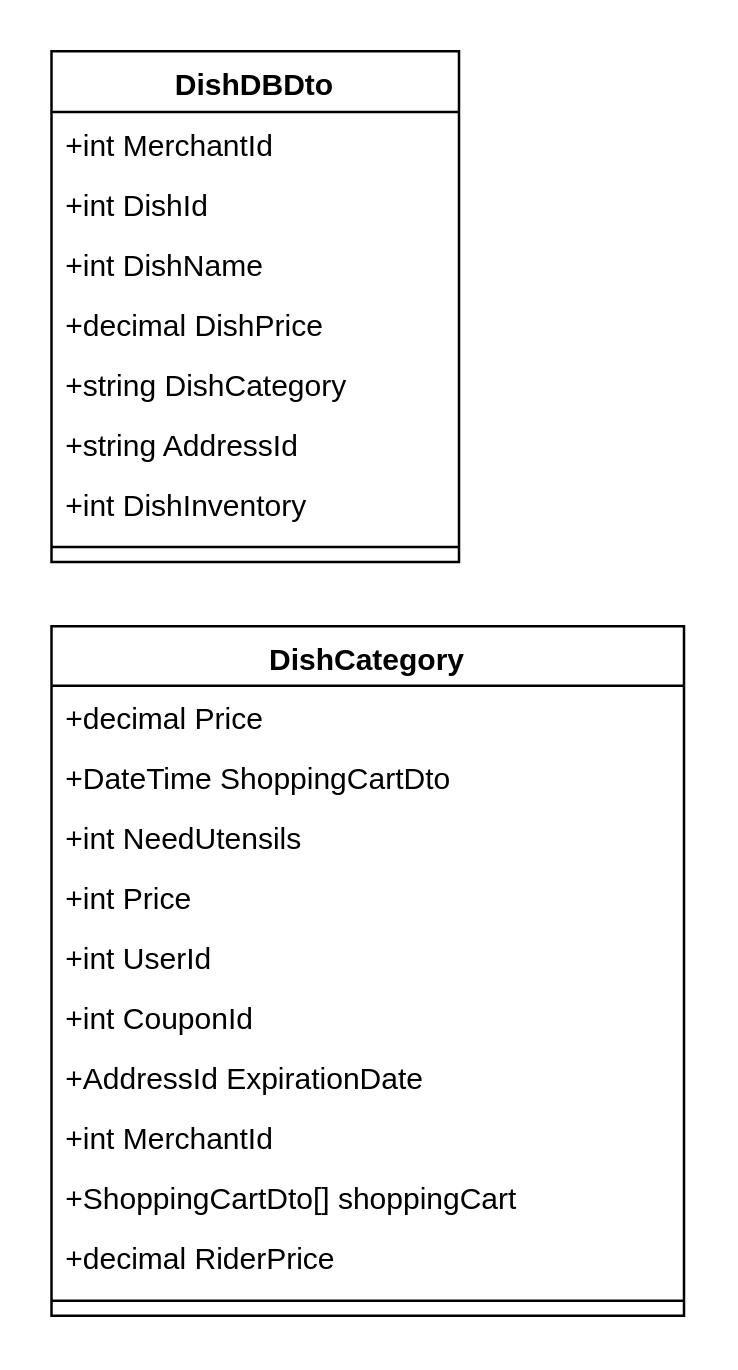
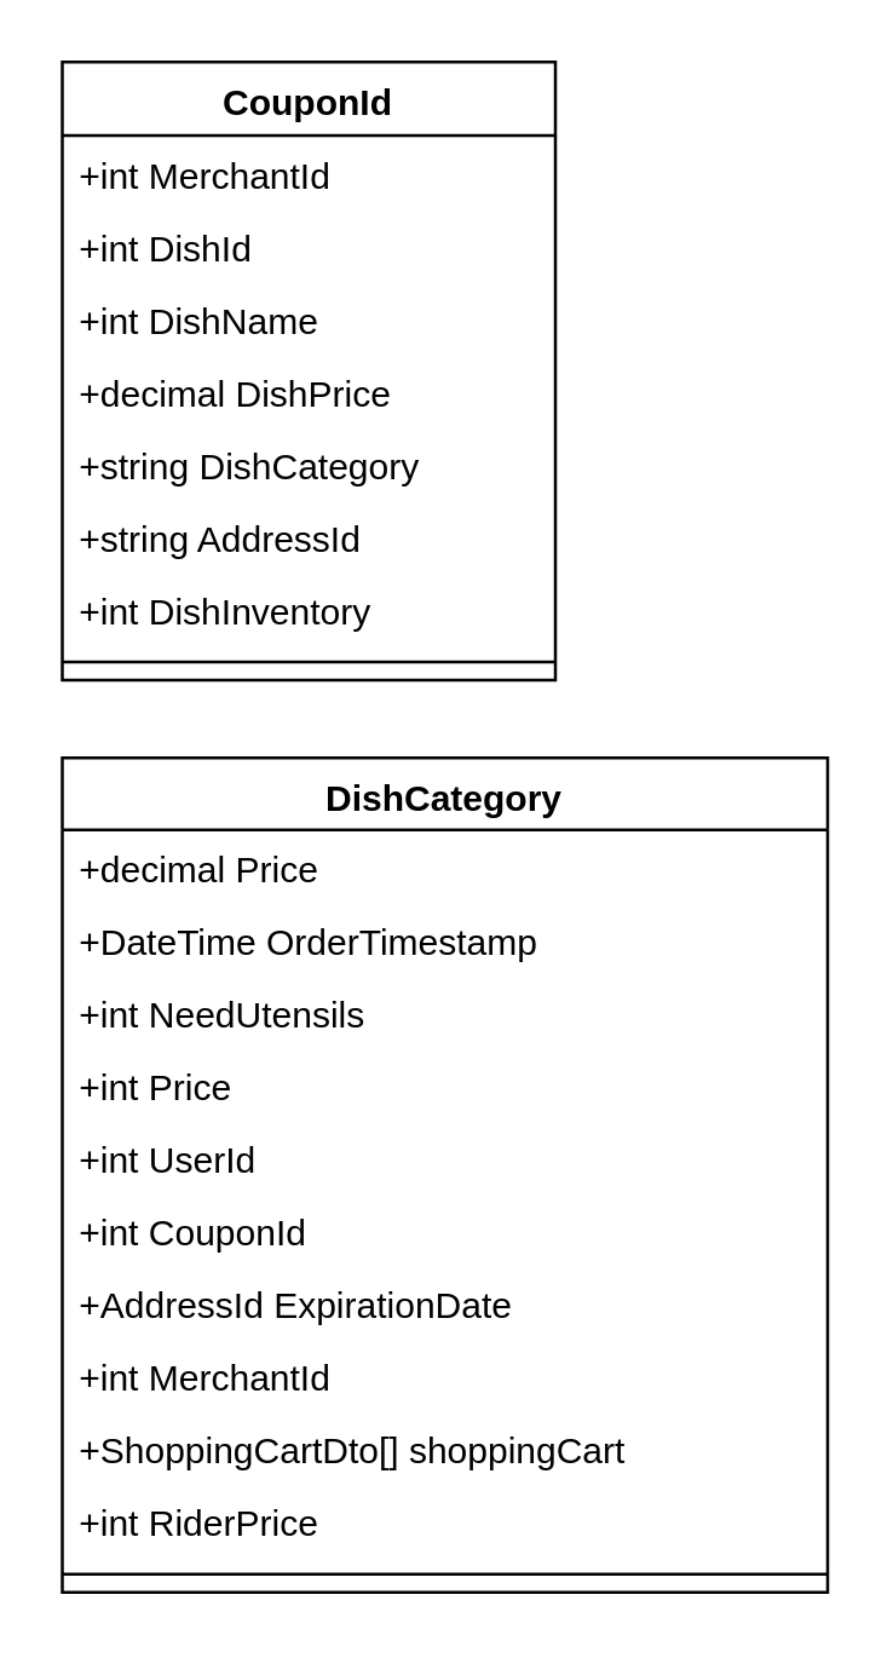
  <mxCell id="0" />
  <mxCell id="1" parent="0" />
- <mxCell id="2" value="DishDBDto" style="swimlane;fontStyle=1;align=center;verticalAlign=top;childLayout=stackLayout;horizontal=1;startSize=24.259;horizontalStack=0;resizeParent=1;resizeParentMax=0;resizeLast=0;collapsible=0;marginBottom=0;" parent="1" vertex="1"><mxGeometry x="20" y="20" width="163" height="204.259" as="geometry" /></mxCell>
+ <mxCell id="2" value="CouponId" style="swimlane;fontStyle=1;align=center;verticalAlign=top;childLayout=stackLayout;horizontal=1;startSize=24.259;horizontalStack=0;resizeParent=1;resizeParentMax=0;resizeLast=0;collapsible=0;marginBottom=0;" parent="1" vertex="1"><mxGeometry x="20" y="20" width="163" height="204.259" as="geometry" /></mxCell>
  <mxCell id="3" value="+int MerchantId" style="text;strokeColor=none;fillColor=none;align=left;verticalAlign=top;spacingLeft=4;spacingRight=4;overflow=hidden;rotatable=0;points=[[0,0.5],[1,0.5]];portConstraint=eastwest;" parent="2" vertex="1"><mxGeometry y="24.259" width="163" height="24" as="geometry" /></mxCell>
  <mxCell id="4" value="+int DishId" style="text;strokeColor=none;fillColor=none;align=left;verticalAlign=top;spacingLeft=4;spacingRight=4;overflow=hidden;rotatable=0;points=[[0,0.5],[1,0.5]];portConstraint=eastwest;" parent="2" vertex="1"><mxGeometry y="48.259" width="163" height="24" as="geometry" /></mxCell>
  <mxCell id="5" value="+int DishName" style="text;strokeColor=none;fillColor=none;align=left;verticalAlign=top;spacingLeft=4;spacingRight=4;overflow=hidden;rotatable=0;points=[[0,0.5],[1,0.5]];portConstraint=eastwest;" parent="2" vertex="1"><mxGeometry y="72.259" width="163" height="24" as="geometry" /></mxCell>
  <mxCell id="6" value="+decimal DishPrice" style="text;strokeColor=none;fillColor=none;align=left;verticalAlign=top;spacingLeft=4;spacingRight=4;overflow=hidden;rotatable=0;points=[[0,0.5],[1,0.5]];portConstraint=eastwest;" parent="2" vertex="1"><mxGeometry y="96.259" width="163" height="24" as="geometry" /></mxCell>
  <mxCell id="7" value="+string DishCategory" style="text;strokeColor=none;fillColor=none;align=left;verticalAlign=top;spacingLeft=4;spacingRight=4;overflow=hidden;rotatable=0;points=[[0,0.5],[1,0.5]];portConstraint=eastwest;" parent="2" vertex="1"><mxGeometry y="120.259" width="163" height="24" as="geometry" /></mxCell>
  <mxCell id="8" value="+string AddressId" style="text;strokeColor=none;fillColor=none;align=left;verticalAlign=top;spacingLeft=4;spacingRight=4;overflow=hidden;rotatable=0;points=[[0,0.5],[1,0.5]];portConstraint=eastwest;" parent="2" vertex="1"><mxGeometry y="144.259" width="163" height="24" as="geometry" /></mxCell>
  <mxCell id="9" value="+int DishInventory" style="text;strokeColor=none;fillColor=none;align=left;verticalAlign=top;spacingLeft=4;spacingRight=4;overflow=hidden;rotatable=0;points=[[0,0.5],[1,0.5]];portConstraint=eastwest;" parent="2" vertex="1"><mxGeometry y="168.259" width="163" height="24" as="geometry" /></mxCell>
  <mxCell id="10" style="line;strokeWidth=1;fillColor=none;align=left;verticalAlign=middle;spacingTop=-1;spacingLeft=3;spacingRight=3;rotatable=0;labelPosition=right;points=[];portConstraint=eastwest;strokeColor=inherit;" parent="2" vertex="1"><mxGeometry y="192.259" width="163" height="12" as="geometry" /></mxCell>
  <mxCell id="11" value="DishCategory" style="swimlane;fontStyle=1;align=center;verticalAlign=top;childLayout=stackLayout;horizontal=1;startSize=23.774;horizontalStack=0;resizeParent=1;resizeParentMax=0;resizeLast=0;collapsible=0;marginBottom=0;" parent="1" vertex="1"><mxGeometry x="20" y="250" width="253" height="275.774" as="geometry" /></mxCell>
  <mxCell id="12" value="+decimal Price" style="text;strokeColor=none;fillColor=none;align=left;verticalAlign=top;spacingLeft=4;spacingRight=4;overflow=hidden;rotatable=0;points=[[0,0.5],[1,0.5]];portConstraint=eastwest;" parent="11" vertex="1"><mxGeometry y="23.774" width="253" height="24" as="geometry" /></mxCell>
- <mxCell id="13" value="+DateTime ShoppingCartDto" style="text;strokeColor=none;fillColor=none;align=left;verticalAlign=top;spacingLeft=4;spacingRight=4;overflow=hidden;rotatable=0;points=[[0,0.5],[1,0.5]];portConstraint=eastwest;" parent="11" vertex="1"><mxGeometry y="47.774" width="253" height="24" as="geometry" /></mxCell>
+ <mxCell id="13" value="+DateTime OrderTimestamp" style="text;strokeColor=none;fillColor=none;align=left;verticalAlign=top;spacingLeft=4;spacingRight=4;overflow=hidden;rotatable=0;points=[[0,0.5],[1,0.5]];portConstraint=eastwest;" parent="11" vertex="1"><mxGeometry y="47.774" width="253" height="24" as="geometry" /></mxCell>
  <mxCell id="14" value="+int NeedUtensils" style="text;strokeColor=none;fillColor=none;align=left;verticalAlign=top;spacingLeft=4;spacingRight=4;overflow=hidden;rotatable=0;points=[[0,0.5],[1,0.5]];portConstraint=eastwest;" parent="11" vertex="1"><mxGeometry y="71.774" width="253" height="24" as="geometry" /></mxCell>
  <mxCell id="15" value="+int Price" style="text;strokeColor=none;fillColor=none;align=left;verticalAlign=top;spacingLeft=4;spacingRight=4;overflow=hidden;rotatable=0;points=[[0,0.5],[1,0.5]];portConstraint=eastwest;" parent="11" vertex="1"><mxGeometry y="95.774" width="253" height="24" as="geometry" /></mxCell>
  <mxCell id="16" value="+int UserId" style="text;strokeColor=none;fillColor=none;align=left;verticalAlign=top;spacingLeft=4;spacingRight=4;overflow=hidden;rotatable=0;points=[[0,0.5],[1,0.5]];portConstraint=eastwest;" parent="11" vertex="1"><mxGeometry y="119.774" width="253" height="24" as="geometry" /></mxCell>
  <mxCell id="17" value="+int CouponId" style="text;strokeColor=none;fillColor=none;align=left;verticalAlign=top;spacingLeft=4;spacingRight=4;overflow=hidden;rotatable=0;points=[[0,0.5],[1,0.5]];portConstraint=eastwest;" parent="11" vertex="1"><mxGeometry y="143.774" width="253" height="24" as="geometry" /></mxCell>
  <mxCell id="18" value="+AddressId ExpirationDate" style="text;strokeColor=none;fillColor=none;align=left;verticalAlign=top;spacingLeft=4;spacingRight=4;overflow=hidden;rotatable=0;points=[[0,0.5],[1,0.5]];portConstraint=eastwest;" parent="11" vertex="1"><mxGeometry y="167.774" width="253" height="24" as="geometry" /></mxCell>
  <mxCell id="19" value="+int MerchantId" style="text;strokeColor=none;fillColor=none;align=left;verticalAlign=top;spacingLeft=4;spacingRight=4;overflow=hidden;rotatable=0;points=[[0,0.5],[1,0.5]];portConstraint=eastwest;" parent="11" vertex="1"><mxGeometry y="191.774" width="253" height="24" as="geometry" /></mxCell>
  <mxCell id="20" value="+ShoppingCartDto[] shoppingCart" style="text;strokeColor=none;fillColor=none;align=left;verticalAlign=top;spacingLeft=4;spacingRight=4;overflow=hidden;rotatable=0;points=[[0,0.5],[1,0.5]];portConstraint=eastwest;" parent="11" vertex="1"><mxGeometry y="215.774" width="253" height="24" as="geometry" /></mxCell>
- <mxCell id="21" value="+decimal RiderPrice" style="text;strokeColor=none;fillColor=none;align=left;verticalAlign=top;spacingLeft=4;spacingRight=4;overflow=hidden;rotatable=0;points=[[0,0.5],[1,0.5]];portConstraint=eastwest;" parent="11" vertex="1"><mxGeometry y="239.774" width="253" height="24" as="geometry" /></mxCell>
+ <mxCell id="21" value="+int RiderPrice" style="text;strokeColor=none;fillColor=none;align=left;verticalAlign=top;spacingLeft=4;spacingRight=4;overflow=hidden;rotatable=0;points=[[0,0.5],[1,0.5]];portConstraint=eastwest;" parent="11" vertex="1"><mxGeometry y="239.774" width="253" height="24" as="geometry" /></mxCell>
  <mxCell id="22" style="line;strokeWidth=1;fillColor=none;align=left;verticalAlign=middle;spacingTop=-1;spacingLeft=3;spacingRight=3;rotatable=0;labelPosition=right;points=[];portConstraint=eastwest;strokeColor=inherit;" parent="11" vertex="1"><mxGeometry y="263.774" width="253" height="12" as="geometry" /></mxCell>
